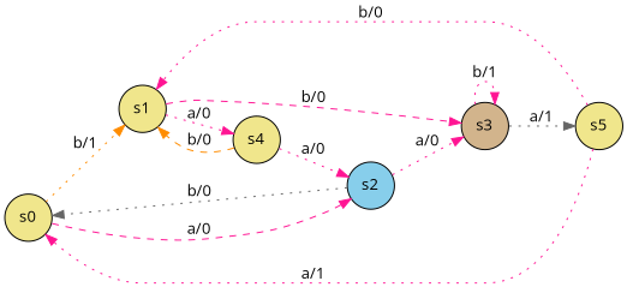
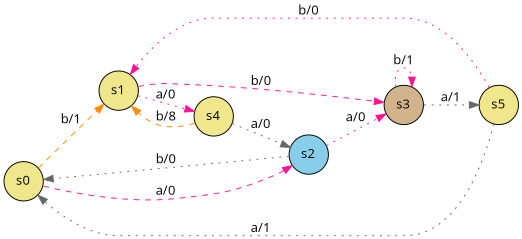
  digraph {
    fontname="Open Sans"
    rankdir=LR
    node [fillcolor=khaki fontname="Open Sans" shape=circle style=filled]
    edge [color=deeppink fontname="Open Sans" style=dotted]
    n1 [label=s0]
    n2 [label=s1]
    n3 [fillcolor=skyblue label=s2]
    n4 [fillcolor=tan label=s3]
    n5 [label=s4]
    n6 [label=s5]
-   n1 -> n2 [color=darkorange label="b/1"]
+   n1 -> n2 [color=darkorange label="b/1" style=dashed]
    n1 -> n3 [label="a/0" style=dashed]
    n2 -> n4 [label="b/0" style=dashed]
    n2 -> n5 [label="a/0"]
    n3 -> n1 [color=gray40 label="b/0"]
    n3 -> n4 [label="a/0"]
    n4 -> n4 [label="b/1"]
    n4 -> n6 [color=gray40 label="a/1"]
-   n5 -> n2 [color=darkorange label="b/0" style=dashed]
-   n5 -> n3 [label="a/0"]
-   n6 -> n1 [label="a/1"]
+   n5 -> n2 [color=darkorange label="b/8" style=dashed]
+   n5 -> n3 [color=gray40 label="a/0"]
+   n6 -> n1 [color=gray40 label="a/1"]
    n6 -> n2 [label="b/0"]
  }
